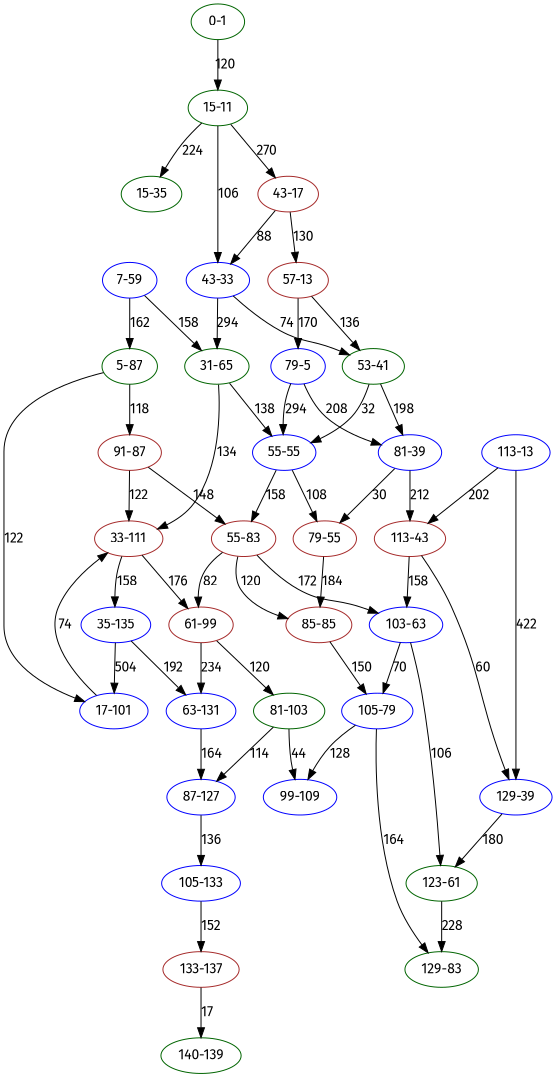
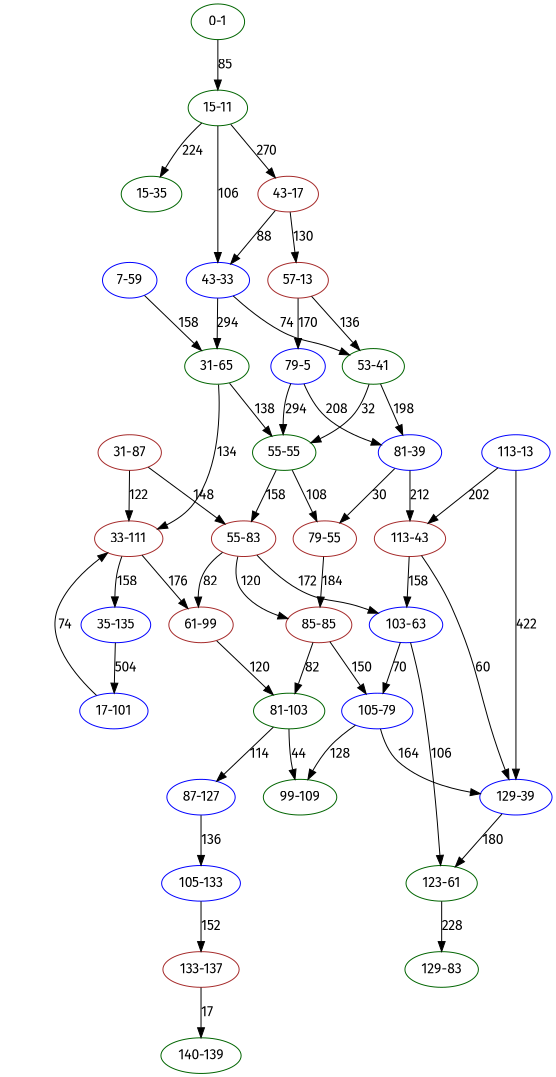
  digraph {
    fontname="Fira Sans"
    node [color=blue fontname="Fira Sans"]
    edge [fontname="Fira Sans" weight=158]
    "61-99" [color=brown]
-   "63-131"
    "81-103" [color=darkgreen]
    "87-127"
-   "99-109"
+   "99-109" [color=darkgreen]
    "105-133"
    n7 [color=brown label="85-85"]
    "105-79"
    "129-83" [color=darkgreen]
    "79-55" [color=brown]
    "103-63"
    "123-61" [color=darkgreen]
-   "31-87" [color=brown label="91-87"]
-   "5-87" [color=darkgreen]
+   "31-87" [color=brown]
    "17-101"
    "55-83" [color=brown]
    "33-111" [color=brown]
    "35-135"
    "133-137" [color=brown]
    "140-139" [color=darkgreen]
    "7-59"
    "31-65" [color=darkgreen]
-   "55-55"
+   "55-55" [color=darkgreen]
    "129-39"
    "81-39"
    "113-43" [color=brown]
    "15-11" [color=darkgreen]
    "15-35" [color=darkgreen]
    "43-17" [color=brown]
    "43-33"
    "57-13" [color=brown]
    "53-41" [color=darkgreen]
    "79-5"
    "113-13"
    "0-1" [color=darkgreen]
-   "61-99" -> "63-131" [label=234 weight=234]
    "61-99" -> "81-103" [label=120 weight=120]
-   "63-131" -> "87-127" [label=164 weight=164]
    "81-103" -> "87-127" [label=114 weight=114]
    "81-103" -> "99-109" [label=44 weight=44]
    "87-127" -> "105-133" [label=136 weight=136]
    "105-133" -> "133-137" [label=152 weight=152]
+   n7 -> "81-103" [label=82 weight=82]
    n7 -> "105-79" [label=150 weight=150]
    "105-79" -> "99-109" [label=128 weight=128]
-   "105-79" -> "129-83" [label=164 weight=164]
+   "105-79" -> "129-39" [label=164 weight=164]
    "79-55" -> n7 [label=184 weight=184]
    "103-63" -> "105-79" [label=70 weight=70]
    "103-63" -> "123-61" [label=106 weight=106]
    "123-61" -> "129-83" [label=228 weight=228]
    "31-87" -> "55-83" [label=148 weight=148]
    "31-87" -> "33-111" [label=122 weight=122]
-   "5-87" -> "31-87" [label=118 weight=118]
-   "5-87" -> "17-101" [label=122 weight=122]
    "17-101" -> "33-111" [label=74 weight=74]
    "55-83" -> "61-99" [label=82 weight=82]
    "55-83" -> n7 [label=120 weight=120]
    "55-83" -> "103-63" [label=172 weight=172]
    "33-111" -> "61-99" [label=176 weight=176]
    "33-111" -> "35-135" [label=158]
-   "35-135" -> "63-131" [label=192 weight=192]
    "35-135" -> "17-101" [label=504 weight=504]
    "133-137" -> "140-139" [label=17 weight=17]
-   "7-59" -> "5-87" [label=162 weight=162]
    "7-59" -> "31-65" [label=158]
    "31-65" -> "33-111" [label=134 weight=134]
    "31-65" -> "55-55" [label=138 weight=138]
    "55-55" -> "79-55" [label=108 weight=108]
    "55-55" -> "55-83" [label=158 weight=184]
    "129-39" -> "123-61" [label=180 weight=180]
    "81-39" -> "79-55" [label=30 weight=30]
    "81-39" -> "113-43" [label=212 weight=212]
    "113-43" -> "103-63" [label=158]
    "113-43" -> "129-39" [label=60 weight=60]
    "15-11" -> "15-35" [label=224 weight=224]
    "15-11" -> "43-17" [label=270 weight=270]
    "15-11" -> "43-33" [label=106 weight=106]
    "43-17" -> "43-33" [label=88 weight=88]
    "43-17" -> "57-13" [label=130 weight=130]
    "43-33" -> "31-65" [label=294 weight=204]
    "43-33" -> "53-41" [label=74 weight=74]
    "57-13" -> "53-41" [label=136 weight=136]
    "57-13" -> "79-5" [label=170 weight=170]
    "53-41" -> "55-55" [label=32 weight=32]
    "53-41" -> "81-39" [label=198 weight=198]
    "79-5" -> "55-55" [label=294 weight=294]
    "79-5" -> "81-39" [label=208 weight=208]
    "113-13" -> "129-39" [label=422 weight=422]
    "113-13" -> "113-43" [label=202 weight=202]
-   "0-1" -> "15-11" [label=120 weight=85]
+   "0-1" -> "15-11" [label=85 weight=85]
  }
